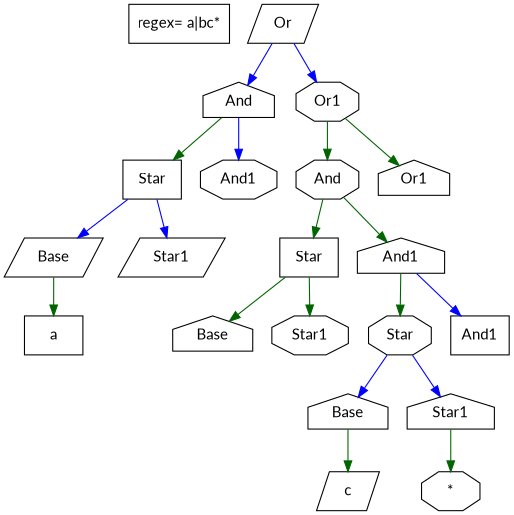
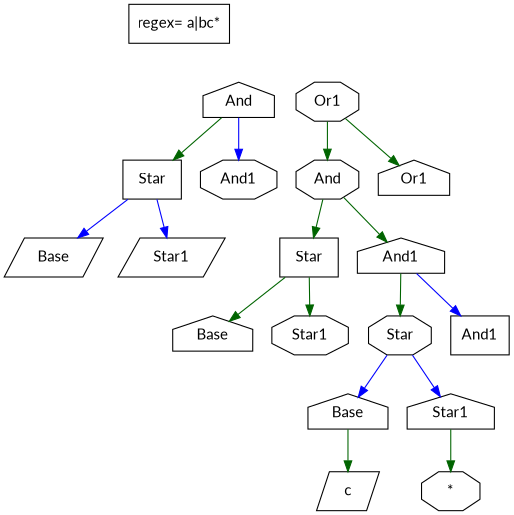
  digraph {
    fontname=Lato
    node [fontname=Lato shape=house]
    edge [color=darkgreen fontname=Lato]
    n1 [label="regex= a|bc*" shape=box]
-   n2 [label=Or shape=parallelogram]
    n3 [label=And]
    n4 [label=Or1 shape=octagon]
    n5 [label=Star shape=box]
    n6 [label=And1 shape=octagon]
    n7 [label=And shape=octagon]
    n8 [label=Or1]
    n9 [label=Base shape=parallelogram]
    n10 [label=Star1 shape=parallelogram]
-   n11 [label=a shape=box]
    n12 [label=Star shape=box]
    n13 [label=And1]
    n14 [label=Base]
    n15 [label=Star1 shape=octagon]
    n16 [label=Star shape=octagon]
    n17 [label=And1 shape=box]
    n18 [label=Base]
    n19 [label=Star1]
    n20 [label=c shape=parallelogram]
    n21 [label="*" shape=octagon]
-   n2 -> n3 [color=blue]
-   n2 -> n4 [color=blue]
    n3 -> n5
    n3 -> n6 [color=blue]
    n4 -> n7
    n4 -> n8
    n5 -> n9 [color=blue]
    n5 -> n10 [color=blue]
    n7 -> n12
    n7 -> n13
-   n9 -> n11
    n12 -> n14
    n12 -> n15
    n13 -> n16
    n13 -> n17 [color=blue]
    n16 -> n18 [color=blue]
    n16 -> n19 [color=blue]
    n18 -> n20
    n19 -> n21
  }
